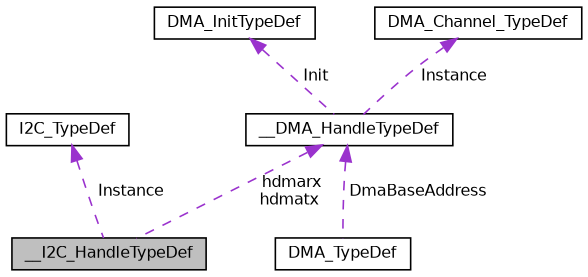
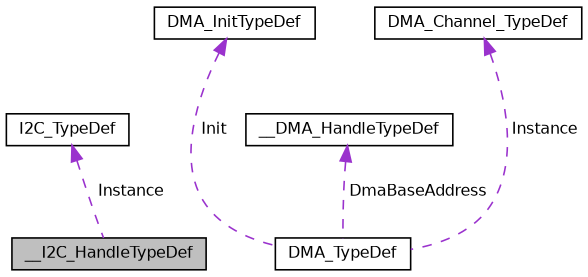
  digraph {
    node [color=black fillcolor=white fontname=Helvetica fontsize=10 shape=record style=filled]
    edge [color=darkorchid3 dir=back fontname=Helvetica fontsize=10 labelfontname=Helvetica labelfontsize=10 style=dashed]
    n1 [fillcolor=grey75 fontcolor=black height=0.2 label=__I2C_HandleTypeDef width=0.4]
    n2 [height=0.2 label=I2C_TypeDef width=0.4]
    n3 [height=0.2 label=__DMA_HandleTypeDef width=0.4]
    n4 [height=0.2 label=DMA_TypeDef width=0.4]
    n5 [height=0.2 label=DMA_Channel_TypeDef width=0.4]
    n6 [height=0.2 label=DMA_InitTypeDef width=0.4]
    n2 -> n1 [label=" Instance"]
-   n3 -> n1 [label=" hdmarx\nhdmatx"]
    n3 -> n4 [label=" DmaBaseAddress"]
-   n5 -> n3 [label=" Instance"]
-   n6 -> n3 [label=" Init"]
+   n5 -> n4 [label=" Instance"]
+   n6 -> n4 [label=" Init"]
  }
